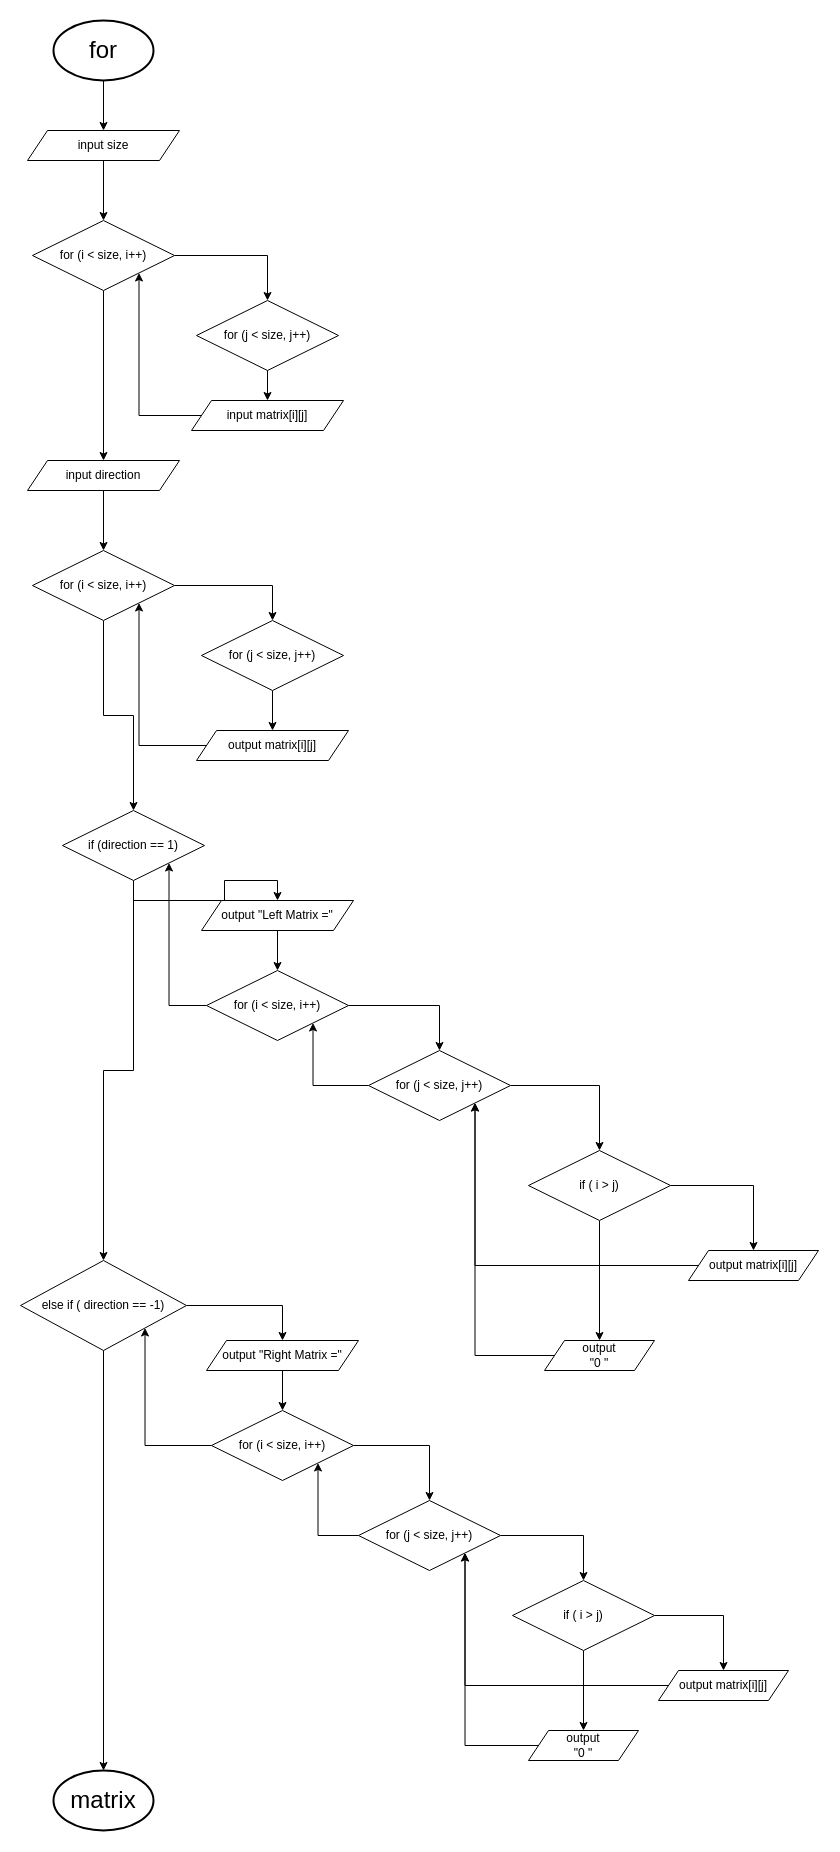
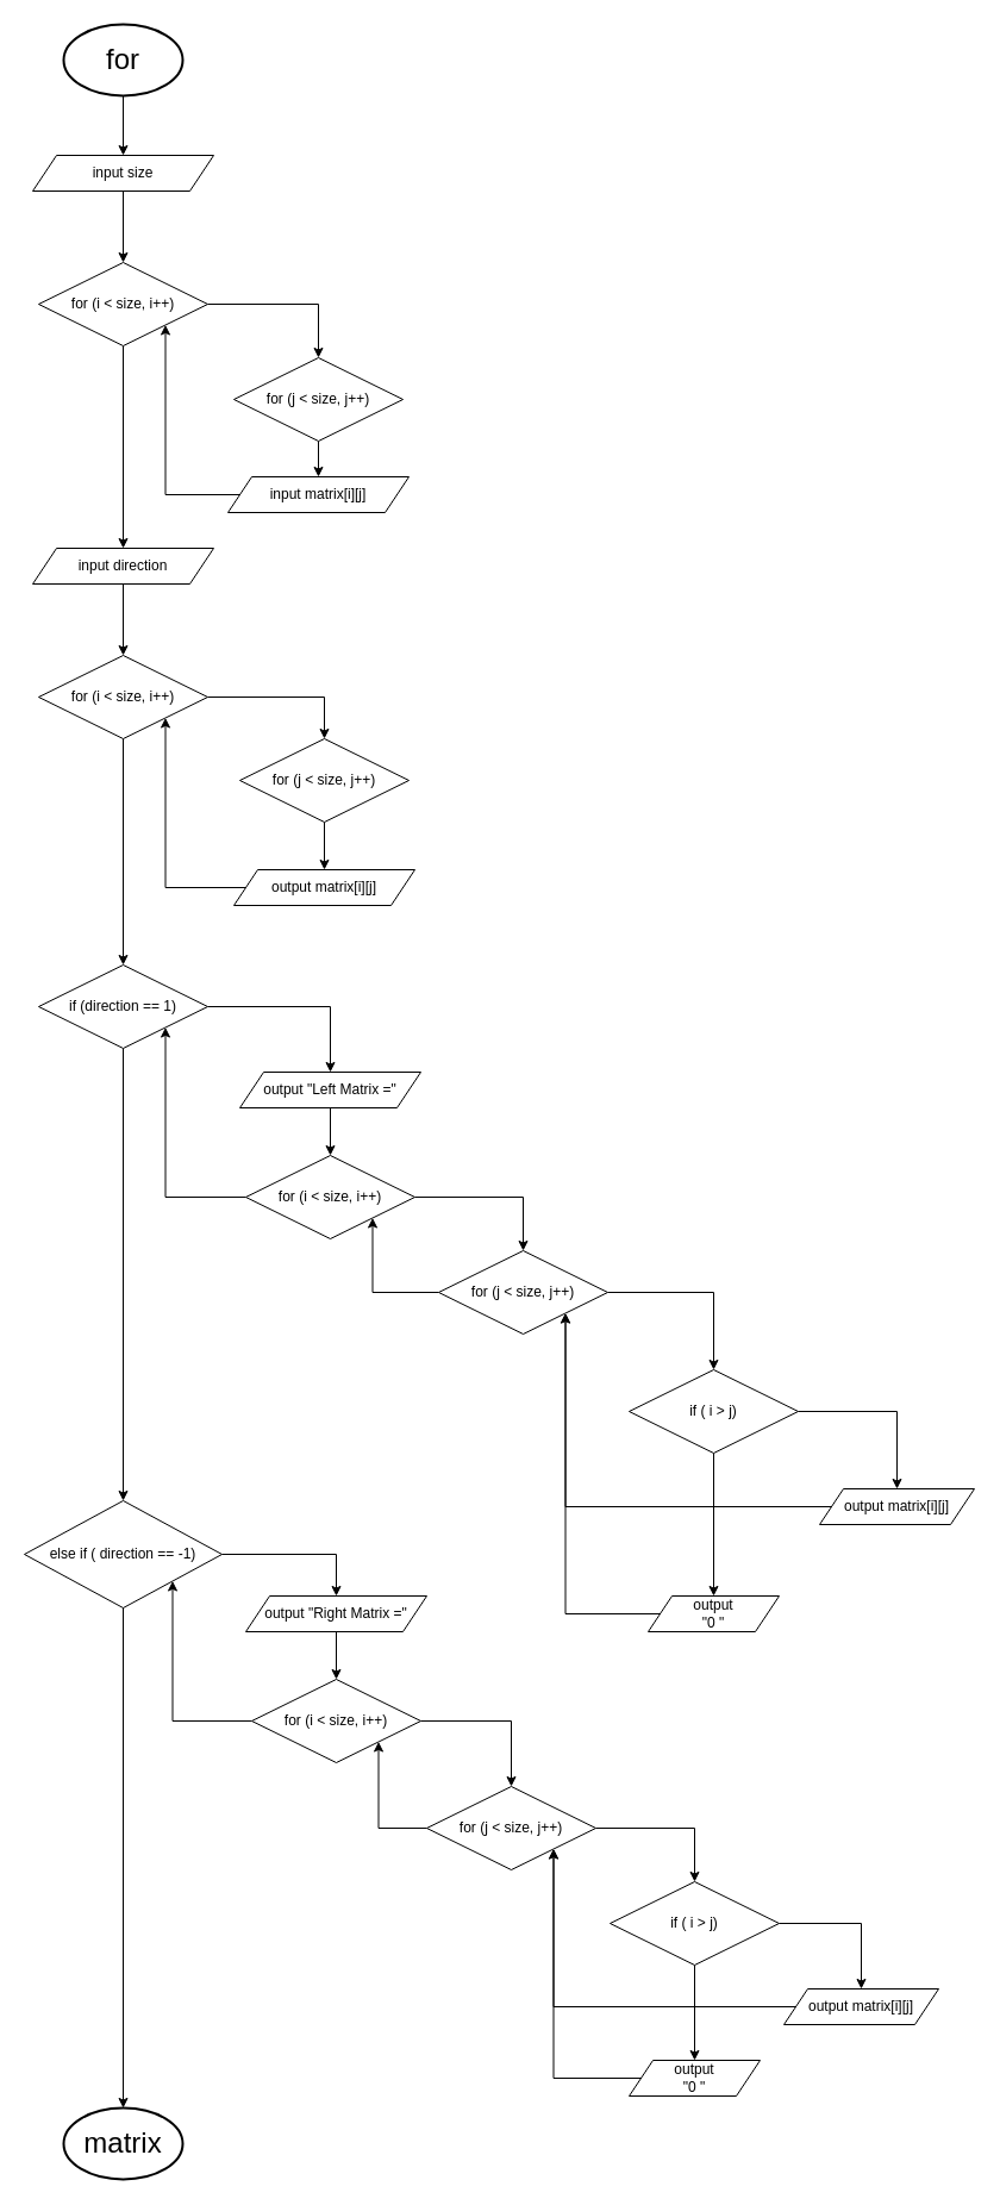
  <mxCell id="0" />
  <mxCell id="1" parent="0" />
  <mxCell id="2" style="edgeStyle=orthogonalEdgeStyle;rounded=0;orthogonalLoop=1;jettySize=auto;html=1;entryX=0.5;entryY=0;entryDx=0;entryDy=0;" edge="1" parent="1" source="3" target="6"><mxGeometry relative="1" as="geometry" /></mxCell>
  <mxCell id="3" value="&lt;font style=&quot;font-size: 24px;&quot;&gt;for&lt;/font&gt;" style="strokeWidth=2;html=1;shape=mxgraph.flowchart.start_1;whiteSpace=wrap;" vertex="1" parent="1"><mxGeometry x="53" y="20" width="100" height="60" as="geometry" /></mxCell>
  <mxCell id="4" value="&lt;font style=&quot;font-size: 24px;&quot;&gt;matrix&lt;/font&gt;" style="strokeWidth=2;html=1;shape=mxgraph.flowchart.start_1;whiteSpace=wrap;" vertex="1" parent="1"><mxGeometry x="53" y="1770" width="100" height="60" as="geometry" /></mxCell>
  <mxCell id="5" style="edgeStyle=orthogonalEdgeStyle;rounded=0;orthogonalLoop=1;jettySize=auto;html=1;entryX=0.5;entryY=0;entryDx=0;entryDy=0;" edge="1" parent="1" source="6" target="9"><mxGeometry relative="1" as="geometry" /></mxCell>
  <mxCell id="6" value="input size" style="shape=parallelogram;perimeter=parallelogramPerimeter;whiteSpace=wrap;html=1;fixedSize=1;" vertex="1" parent="1"><mxGeometry x="27" y="130" width="152" height="30" as="geometry" /></mxCell>
  <mxCell id="7" style="edgeStyle=orthogonalEdgeStyle;rounded=0;orthogonalLoop=1;jettySize=auto;html=1;entryX=0.5;entryY=0;entryDx=0;entryDy=0;" edge="1" parent="1" source="9" target="11"><mxGeometry relative="1" as="geometry" /></mxCell>
  <mxCell id="8" style="edgeStyle=orthogonalEdgeStyle;rounded=0;orthogonalLoop=1;jettySize=auto;html=1;entryX=0.5;entryY=0;entryDx=0;entryDy=0;" edge="1" parent="1" source="9" target="15"><mxGeometry relative="1" as="geometry" /></mxCell>
  <mxCell id="9" value="for (i &amp;lt; size, i++)" style="rhombus;whiteSpace=wrap;html=1;" vertex="1" parent="1"><mxGeometry x="32" y="220" width="142" height="70" as="geometry" /></mxCell>
  <mxCell id="10" style="edgeStyle=orthogonalEdgeStyle;rounded=0;orthogonalLoop=1;jettySize=auto;html=1;entryX=0.5;entryY=0;entryDx=0;entryDy=0;" edge="1" parent="1" source="11" target="13"><mxGeometry relative="1" as="geometry" /></mxCell>
  <mxCell id="11" value="for (j &amp;lt; size, j++)" style="rhombus;whiteSpace=wrap;html=1;" vertex="1" parent="1"><mxGeometry x="196" y="300" width="142" height="70" as="geometry" /></mxCell>
  <mxCell id="12" style="edgeStyle=orthogonalEdgeStyle;rounded=0;orthogonalLoop=1;jettySize=auto;html=1;entryX=1;entryY=1;entryDx=0;entryDy=0;" edge="1" parent="1" source="13" target="9"><mxGeometry relative="1" as="geometry" /></mxCell>
  <mxCell id="13" value="input matrix[i][j]" style="shape=parallelogram;perimeter=parallelogramPerimeter;whiteSpace=wrap;html=1;fixedSize=1;" vertex="1" parent="1"><mxGeometry x="191" y="400" width="152" height="30" as="geometry" /></mxCell>
  <mxCell id="14" style="edgeStyle=orthogonalEdgeStyle;rounded=0;orthogonalLoop=1;jettySize=auto;html=1;entryX=0.5;entryY=0;entryDx=0;entryDy=0;" edge="1" parent="1" source="15" target="18"><mxGeometry relative="1" as="geometry" /></mxCell>
  <mxCell id="15" value="input direction" style="shape=parallelogram;perimeter=parallelogramPerimeter;whiteSpace=wrap;html=1;fixedSize=1;" vertex="1" parent="1"><mxGeometry x="27" y="460" width="152" height="30" as="geometry" /></mxCell>
  <mxCell id="16" style="edgeStyle=orthogonalEdgeStyle;rounded=0;orthogonalLoop=1;jettySize=auto;html=1;entryX=0.5;entryY=0;entryDx=0;entryDy=0;" edge="1" parent="1" source="18" target="20"><mxGeometry relative="1" as="geometry" /></mxCell>
  <mxCell id="17" style="edgeStyle=orthogonalEdgeStyle;rounded=0;orthogonalLoop=1;jettySize=auto;html=1;entryX=0.5;entryY=0;entryDx=0;entryDy=0;" edge="1" parent="1" source="18" target="25"><mxGeometry relative="1" as="geometry" /></mxCell>
  <mxCell id="18" value="for (i &amp;lt; size, i++)" style="rhombus;whiteSpace=wrap;html=1;" vertex="1" parent="1"><mxGeometry x="32" y="550" width="142" height="70" as="geometry" /></mxCell>
  <mxCell id="19" style="edgeStyle=orthogonalEdgeStyle;rounded=0;orthogonalLoop=1;jettySize=auto;html=1;entryX=0.5;entryY=0;entryDx=0;entryDy=0;" edge="1" parent="1" source="20" target="22"><mxGeometry relative="1" as="geometry" /></mxCell>
  <mxCell id="20" value="for (j &amp;lt; size, j++)" style="rhombus;whiteSpace=wrap;html=1;" vertex="1" parent="1"><mxGeometry x="201" y="620" width="142" height="70" as="geometry" /></mxCell>
  <mxCell id="21" style="edgeStyle=orthogonalEdgeStyle;rounded=0;orthogonalLoop=1;jettySize=auto;html=1;entryX=1;entryY=1;entryDx=0;entryDy=0;" edge="1" parent="1" source="22" target="18"><mxGeometry relative="1" as="geometry" /></mxCell>
  <mxCell id="22" value="output matrix[i][j]" style="shape=parallelogram;perimeter=parallelogramPerimeter;whiteSpace=wrap;html=1;fixedSize=1;" vertex="1" parent="1"><mxGeometry x="196" y="730" width="152" height="30" as="geometry" /></mxCell>
  <mxCell id="23" style="edgeStyle=orthogonalEdgeStyle;rounded=0;orthogonalLoop=1;jettySize=auto;html=1;entryX=0.5;entryY=0;entryDx=0;entryDy=0;" edge="1" parent="1" source="25" target="33"><mxGeometry relative="1" as="geometry" /></mxCell>
  <mxCell id="24" style="edgeStyle=orthogonalEdgeStyle;rounded=0;orthogonalLoop=1;jettySize=auto;html=1;entryX=0.5;entryY=0;entryDx=0;entryDy=0;" edge="1" parent="1" source="25" target="42"><mxGeometry relative="1" as="geometry" /></mxCell>
- <mxCell id="25" value="if (direction == 1)" style="rhombus;whiteSpace=wrap;html=1;" vertex="1" parent="1"><mxGeometry x="62" y="810" width="142" height="70" as="geometry" /></mxCell>
+ <mxCell id="25" value="if (direction == 1)" style="rhombus;whiteSpace=wrap;html=1;" vertex="1" parent="1"><mxGeometry x="32" y="810" width="142" height="70" as="geometry" /></mxCell>
  <mxCell id="26" style="edgeStyle=orthogonalEdgeStyle;rounded=0;orthogonalLoop=1;jettySize=auto;html=1;entryX=0.5;entryY=0;entryDx=0;entryDy=0;" edge="1" parent="1" source="28" target="31"><mxGeometry relative="1" as="geometry" /></mxCell>
  <mxCell id="27" style="edgeStyle=orthogonalEdgeStyle;rounded=0;orthogonalLoop=1;jettySize=auto;html=1;entryX=1;entryY=1;entryDx=0;entryDy=0;" edge="1" parent="1" source="28" target="25"><mxGeometry relative="1" as="geometry" /></mxCell>
  <mxCell id="28" value="for (i &amp;lt; size, i++)" style="rhombus;whiteSpace=wrap;html=1;" vertex="1" parent="1"><mxGeometry x="206" y="970" width="142" height="70" as="geometry" /></mxCell>
  <mxCell id="29" style="edgeStyle=orthogonalEdgeStyle;rounded=0;orthogonalLoop=1;jettySize=auto;html=1;entryX=1;entryY=1;entryDx=0;entryDy=0;" edge="1" parent="1" source="31" target="28"><mxGeometry relative="1" as="geometry" /></mxCell>
  <mxCell id="30" style="edgeStyle=orthogonalEdgeStyle;rounded=0;orthogonalLoop=1;jettySize=auto;html=1;entryX=0.5;entryY=0;entryDx=0;entryDy=0;" edge="1" parent="1" source="31" target="36"><mxGeometry relative="1" as="geometry" /></mxCell>
  <mxCell id="31" value="for (j &amp;lt; size, j++)" style="rhombus;whiteSpace=wrap;html=1;" vertex="1" parent="1"><mxGeometry x="368" y="1050" width="142" height="70" as="geometry" /></mxCell>
  <mxCell id="32" style="edgeStyle=orthogonalEdgeStyle;rounded=0;orthogonalLoop=1;jettySize=auto;html=1;entryX=0.5;entryY=0;entryDx=0;entryDy=0;" edge="1" parent="1" source="33" target="28"><mxGeometry relative="1" as="geometry" /></mxCell>
  <mxCell id="33" value="output &quot;Left Matrix =&quot;" style="shape=parallelogram;perimeter=parallelogramPerimeter;whiteSpace=wrap;html=1;fixedSize=1;" vertex="1" parent="1"><mxGeometry x="201" y="900" width="152" height="30" as="geometry" /></mxCell>
  <mxCell id="34" style="edgeStyle=orthogonalEdgeStyle;rounded=0;orthogonalLoop=1;jettySize=auto;html=1;entryX=0.5;entryY=0;entryDx=0;entryDy=0;" edge="1" parent="1" source="36" target="40"><mxGeometry relative="1" as="geometry" /></mxCell>
  <mxCell id="35" style="edgeStyle=orthogonalEdgeStyle;rounded=0;orthogonalLoop=1;jettySize=auto;html=1;entryX=0.5;entryY=0;entryDx=0;entryDy=0;" edge="1" parent="1" source="36" target="38"><mxGeometry relative="1" as="geometry" /></mxCell>
  <mxCell id="36" value="if ( i &amp;gt; j)" style="rhombus;whiteSpace=wrap;html=1;" vertex="1" parent="1"><mxGeometry x="528" y="1150" width="142" height="70" as="geometry" /></mxCell>
  <mxCell id="37" style="edgeStyle=orthogonalEdgeStyle;rounded=0;orthogonalLoop=1;jettySize=auto;html=1;entryX=1;entryY=1;entryDx=0;entryDy=0;" edge="1" parent="1" source="38" target="31"><mxGeometry relative="1" as="geometry" /></mxCell>
  <mxCell id="38" value="output&lt;br&gt;&quot;0 &quot;" style="shape=parallelogram;perimeter=parallelogramPerimeter;whiteSpace=wrap;html=1;fixedSize=1;" vertex="1" parent="1"><mxGeometry x="544" y="1340" width="110" height="30" as="geometry" /></mxCell>
  <mxCell id="39" style="edgeStyle=orthogonalEdgeStyle;rounded=0;orthogonalLoop=1;jettySize=auto;html=1;entryX=1;entryY=1;entryDx=0;entryDy=0;" edge="1" parent="1" source="40" target="31"><mxGeometry relative="1" as="geometry" /></mxCell>
  <mxCell id="40" value="output matrix[i][j]" style="shape=parallelogram;perimeter=parallelogramPerimeter;whiteSpace=wrap;html=1;fixedSize=1;" vertex="1" parent="1"><mxGeometry x="688" y="1250" width="130" height="30" as="geometry" /></mxCell>
  <mxCell id="41" style="edgeStyle=orthogonalEdgeStyle;rounded=0;orthogonalLoop=1;jettySize=auto;html=1;entryX=0.5;entryY=0;entryDx=0;entryDy=0;" edge="1" parent="1" source="42" target="50"><mxGeometry relative="1" as="geometry" /></mxCell>
  <mxCell id="42" value="else if ( direction == -1)" style="rhombus;whiteSpace=wrap;html=1;" vertex="1" parent="1"><mxGeometry x="20" y="1260" width="166" height="90" as="geometry" /></mxCell>
  <mxCell id="43" style="edgeStyle=orthogonalEdgeStyle;rounded=0;orthogonalLoop=1;jettySize=auto;html=1;entryX=0.5;entryY=0;entryDx=0;entryDy=0;" edge="1" parent="1" source="45" target="48"><mxGeometry relative="1" as="geometry" /></mxCell>
  <mxCell id="44" style="edgeStyle=orthogonalEdgeStyle;rounded=0;orthogonalLoop=1;jettySize=auto;html=1;entryX=1;entryY=1;entryDx=0;entryDy=0;" edge="1" parent="1" source="45" target="42"><mxGeometry relative="1" as="geometry" /></mxCell>
  <mxCell id="45" value="for (i &amp;lt; size, i++)" style="rhombus;whiteSpace=wrap;html=1;" vertex="1" parent="1"><mxGeometry x="211" y="1410" width="142" height="70" as="geometry" /></mxCell>
  <mxCell id="46" style="edgeStyle=orthogonalEdgeStyle;rounded=0;orthogonalLoop=1;jettySize=auto;html=1;entryX=0.5;entryY=0;entryDx=0;entryDy=0;" edge="1" parent="1" source="48" target="53"><mxGeometry relative="1" as="geometry" /></mxCell>
  <mxCell id="47" style="edgeStyle=orthogonalEdgeStyle;rounded=0;orthogonalLoop=1;jettySize=auto;html=1;entryX=1;entryY=1;entryDx=0;entryDy=0;" edge="1" parent="1" source="48" target="45"><mxGeometry relative="1" as="geometry" /></mxCell>
  <mxCell id="48" value="for (j &amp;lt; size, j++)" style="rhombus;whiteSpace=wrap;html=1;" vertex="1" parent="1"><mxGeometry x="358" y="1500" width="142" height="70" as="geometry" /></mxCell>
  <mxCell id="49" style="edgeStyle=orthogonalEdgeStyle;rounded=0;orthogonalLoop=1;jettySize=auto;html=1;entryX=0.5;entryY=0;entryDx=0;entryDy=0;" edge="1" parent="1" source="50" target="45"><mxGeometry relative="1" as="geometry" /></mxCell>
  <mxCell id="50" value="output &quot;Right Matrix =&quot;" style="shape=parallelogram;perimeter=parallelogramPerimeter;whiteSpace=wrap;html=1;fixedSize=1;" vertex="1" parent="1"><mxGeometry x="206" y="1340" width="152" height="30" as="geometry" /></mxCell>
  <mxCell id="51" style="edgeStyle=orthogonalEdgeStyle;rounded=0;orthogonalLoop=1;jettySize=auto;html=1;" edge="1" parent="1" source="53" target="57"><mxGeometry relative="1" as="geometry" /></mxCell>
  <mxCell id="52" style="edgeStyle=orthogonalEdgeStyle;rounded=0;orthogonalLoop=1;jettySize=auto;html=1;entryX=0.5;entryY=0;entryDx=0;entryDy=0;" edge="1" parent="1" source="53" target="55"><mxGeometry relative="1" as="geometry" /></mxCell>
  <mxCell id="53" value="if ( i &amp;gt; j)" style="rhombus;whiteSpace=wrap;html=1;" vertex="1" parent="1"><mxGeometry x="512" y="1580" width="142" height="70" as="geometry" /></mxCell>
  <mxCell id="54" style="edgeStyle=orthogonalEdgeStyle;rounded=0;orthogonalLoop=1;jettySize=auto;html=1;entryX=1;entryY=1;entryDx=0;entryDy=0;" edge="1" parent="1" source="55" target="48"><mxGeometry relative="1" as="geometry" /></mxCell>
  <mxCell id="55" value="output&lt;br&gt;&quot;0 &quot;" style="shape=parallelogram;perimeter=parallelogramPerimeter;whiteSpace=wrap;html=1;fixedSize=1;" vertex="1" parent="1"><mxGeometry x="528" y="1730" width="110" height="30" as="geometry" /></mxCell>
  <mxCell id="56" style="edgeStyle=orthogonalEdgeStyle;rounded=0;orthogonalLoop=1;jettySize=auto;html=1;entryX=1;entryY=1;entryDx=0;entryDy=0;" edge="1" parent="1" source="57" target="48"><mxGeometry relative="1" as="geometry" /></mxCell>
  <mxCell id="57" value="output matrix[i][j]" style="shape=parallelogram;perimeter=parallelogramPerimeter;whiteSpace=wrap;html=1;fixedSize=1;" vertex="1" parent="1"><mxGeometry x="658" y="1670" width="130" height="30" as="geometry" /></mxCell>
  <mxCell id="58" style="edgeStyle=orthogonalEdgeStyle;rounded=0;orthogonalLoop=1;jettySize=auto;html=1;entryX=0.5;entryY=0;entryDx=0;entryDy=0;entryPerimeter=0;" edge="1" parent="1" source="42" target="4"><mxGeometry relative="1" as="geometry" /></mxCell>
